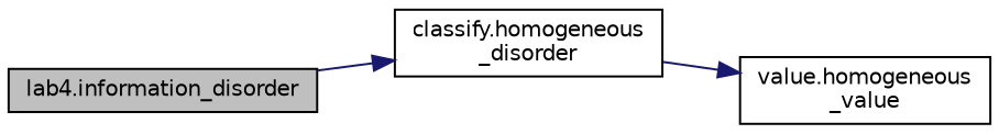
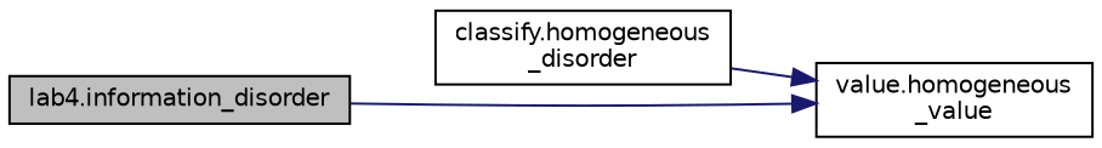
  digraph {
    rankdir=LR
    node [color=black fillcolor=white fontname=Helvetica fontsize=10 shape=record style=filled]
    edge [color=midnightblue fontname=Helvetica fontsize=10 labelfontname=Helvetica labelfontsize=10 style=solid]
    n1 [fillcolor=grey75 fontcolor=black height=0.2 label="lab4.information_disorder" width=0.4]
    n2 [height=0.2 label="classify.homogeneous\l_disorder" width=0.4]
    n3 [height=0.2 label="value.homogeneous\l_value" width=0.4]
-   n1 -> n2
+   n1 -> n3
    n2 -> n3
  }
